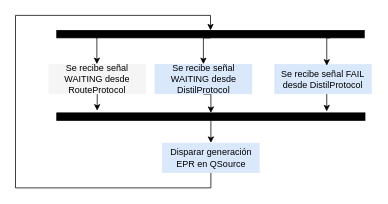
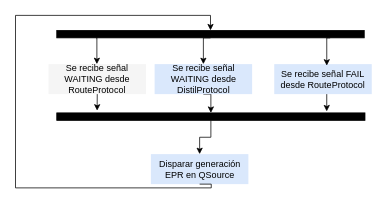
  <mxCell id="0" />
  <mxCell id="1" parent="0" />
  <mxCell id="2" style="edgeStyle=orthogonalEdgeStyle;rounded=0;orthogonalLoop=1;jettySize=auto;html=1;exitX=0.25;exitY=1;exitDx=0;exitDy=0;entryX=0.75;entryY=0;entryDx=0;entryDy=0;" parent="1" edge="1"><mxGeometry relative="1" as="geometry"><mxPoint x="127.5" y="50" as="sourcePoint" /><mxPoint x="128.5" y="85" as="targetPoint" /></mxGeometry></mxCell>
  <mxCell id="3" style="edgeStyle=orthogonalEdgeStyle;rounded=0;orthogonalLoop=1;jettySize=auto;html=1;exitX=0.5;exitY=1;exitDx=0;exitDy=0;entryX=0.5;entryY=0;entryDx=0;entryDy=0;" parent="1" source="4" target="7" edge="1"><mxGeometry relative="1" as="geometry" /></mxCell>
  <mxCell id="4" value="" style="whiteSpace=wrap;html=1;rounded=0;shadow=0;comic=0;labelBackgroundColor=none;strokeWidth=1;fillColor=#000000;fontFamily=Verdana;fontSize=12;align=center;rotation=0;" parent="1" vertex="1"><mxGeometry x="75" y="40" width="410" height="10" as="geometry" /></mxCell>
  <mxCell id="5" value="Se recibe señal WAITING desde RouteProtocol" style="rounded=0;whiteSpace=wrap;html=1;fillColor=#f5f5f5;strokeColor=none;" parent="1" vertex="1"><mxGeometry x="64" y="85" width="130" height="40" as="geometry" /></mxCell>
  <mxCell id="6" style="edgeStyle=orthogonalEdgeStyle;rounded=0;orthogonalLoop=1;jettySize=auto;html=1;exitX=0.5;exitY=1;exitDx=0;exitDy=0;entryX=0.5;entryY=0;entryDx=0;entryDy=0;" parent="1" source="7" target="12" edge="1"><mxGeometry relative="1" as="geometry" /></mxCell>
  <mxCell id="7" value="Se recibe señal WAITING desde DistilProtocol" style="rounded=0;whiteSpace=wrap;html=1;fillColor=#dae8fc;strokeColor=none;" parent="1" vertex="1"><mxGeometry x="205.5" y="85" width="130" height="40" as="geometry" /></mxCell>
- <mxCell id="8" value="Se recibe señal FAIL desde DistilProtocol" style="rounded=0;whiteSpace=wrap;html=1;fillColor=#dae8fc;strokeColor=none;" parent="1" vertex="1"><mxGeometry x="365" y="85" width="130" height="40" as="geometry" /></mxCell>
+ <mxCell id="8" value="Se recibe señal FAIL desde RouteProtocol" style="rounded=0;whiteSpace=wrap;html=1;fillColor=#dae8fc;strokeColor=none;" parent="1" vertex="1"><mxGeometry x="365" y="85" width="130" height="40" as="geometry" /></mxCell>
  <mxCell id="9" style="edgeStyle=orthogonalEdgeStyle;rounded=0;orthogonalLoop=1;jettySize=auto;html=1;exitX=0.75;exitY=1;exitDx=0;exitDy=0;entryX=0.208;entryY=0.05;entryDx=0;entryDy=0;entryPerimeter=0;" parent="1" edge="1"><mxGeometry relative="1" as="geometry"><mxPoint x="435.04" y="87" as="targetPoint" /><mxPoint x="439.5" y="50" as="sourcePoint" /></mxGeometry></mxCell>
- <mxCell id="10" value="Disparar generación EPR en QSource" style="rounded=0;whiteSpace=wrap;html=1;fillColor=#dae8fc;strokeColor=none;" parent="1" vertex="1"><mxGeometry x="215.5" y="190" width="130" height="40" as="geometry" /></mxCell>
+ <mxCell id="10" value="Disparar generación EPR en QSource" style="rounded=0;whiteSpace=wrap;html=1;fillColor=#dae8fc;strokeColor=none;" parent="1" vertex="1"><mxGeometry x="200.5" y="205" width="130" height="40" as="geometry" /></mxCell>
  <mxCell id="11" style="edgeStyle=orthogonalEdgeStyle;rounded=0;orthogonalLoop=1;jettySize=auto;html=1;exitX=0.5;exitY=1;exitDx=0;exitDy=0;entryX=0.5;entryY=0;entryDx=0;entryDy=0;" parent="1" source="12" target="10" edge="1"><mxGeometry relative="1" as="geometry" /></mxCell>
  <mxCell id="12" value="" style="whiteSpace=wrap;html=1;rounded=0;shadow=0;comic=0;labelBackgroundColor=none;strokeWidth=1;fillColor=#000000;fontFamily=Verdana;fontSize=12;align=center;rotation=0;" parent="1" vertex="1"><mxGeometry x="75" y="150" width="411" height="10" as="geometry" /></mxCell>
  <mxCell id="13" style="edgeStyle=orthogonalEdgeStyle;rounded=0;orthogonalLoop=1;jettySize=auto;html=1;exitX=0.5;exitY=1;exitDx=0;exitDy=0;entryX=0.888;entryY=-0.2;entryDx=0;entryDy=0;entryPerimeter=0;" parent="1" edge="1"><mxGeometry relative="1" as="geometry"><mxPoint x="435" y="125" as="sourcePoint" /><mxPoint x="434.968" y="148" as="targetPoint" /></mxGeometry></mxCell>
  <mxCell id="14" style="edgeStyle=orthogonalEdgeStyle;rounded=0;orthogonalLoop=1;jettySize=auto;html=1;exitX=0.5;exitY=1;exitDx=0;exitDy=0;entryX=0.131;entryY=-0.3;entryDx=0;entryDy=0;entryPerimeter=0;" parent="1" source="5" target="12" edge="1"><mxGeometry relative="1" as="geometry" /></mxCell>
  <mxCell id="15" style="edgeStyle=orthogonalEdgeStyle;rounded=0;orthogonalLoop=1;jettySize=auto;html=1;exitX=0.5;exitY=1;exitDx=0;exitDy=0;entryX=0.5;entryY=0;entryDx=0;entryDy=0;" parent="1" source="10" target="4" edge="1"><mxGeometry relative="1" as="geometry"><mxPoint x="280" y="370" as="sourcePoint" /><Array as="points"><mxPoint x="281" y="250" /><mxPoint x="20" y="250" /><mxPoint x="20" y="20" /><mxPoint x="280" y="20" /></Array></mxGeometry></mxCell>
